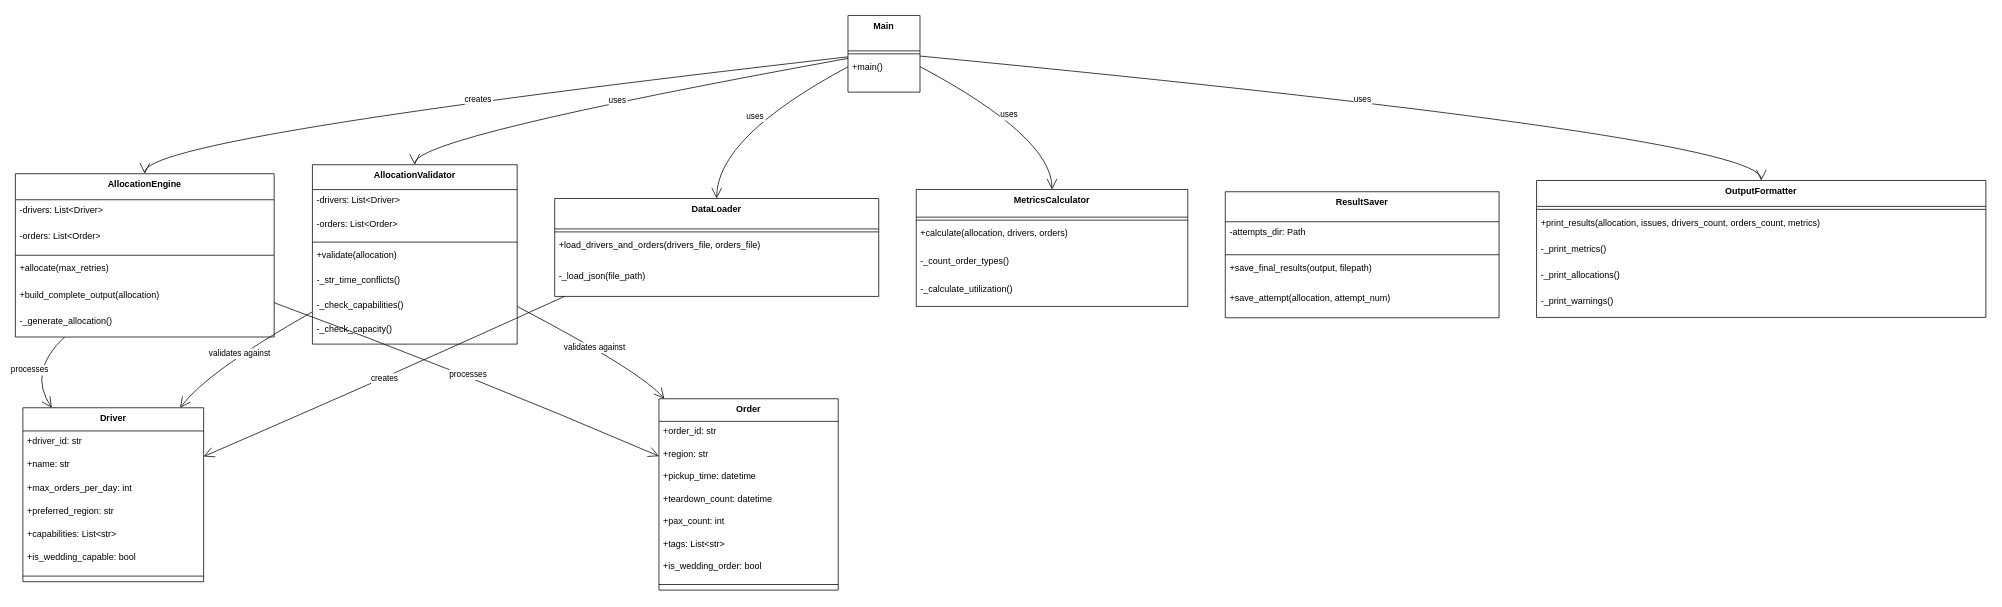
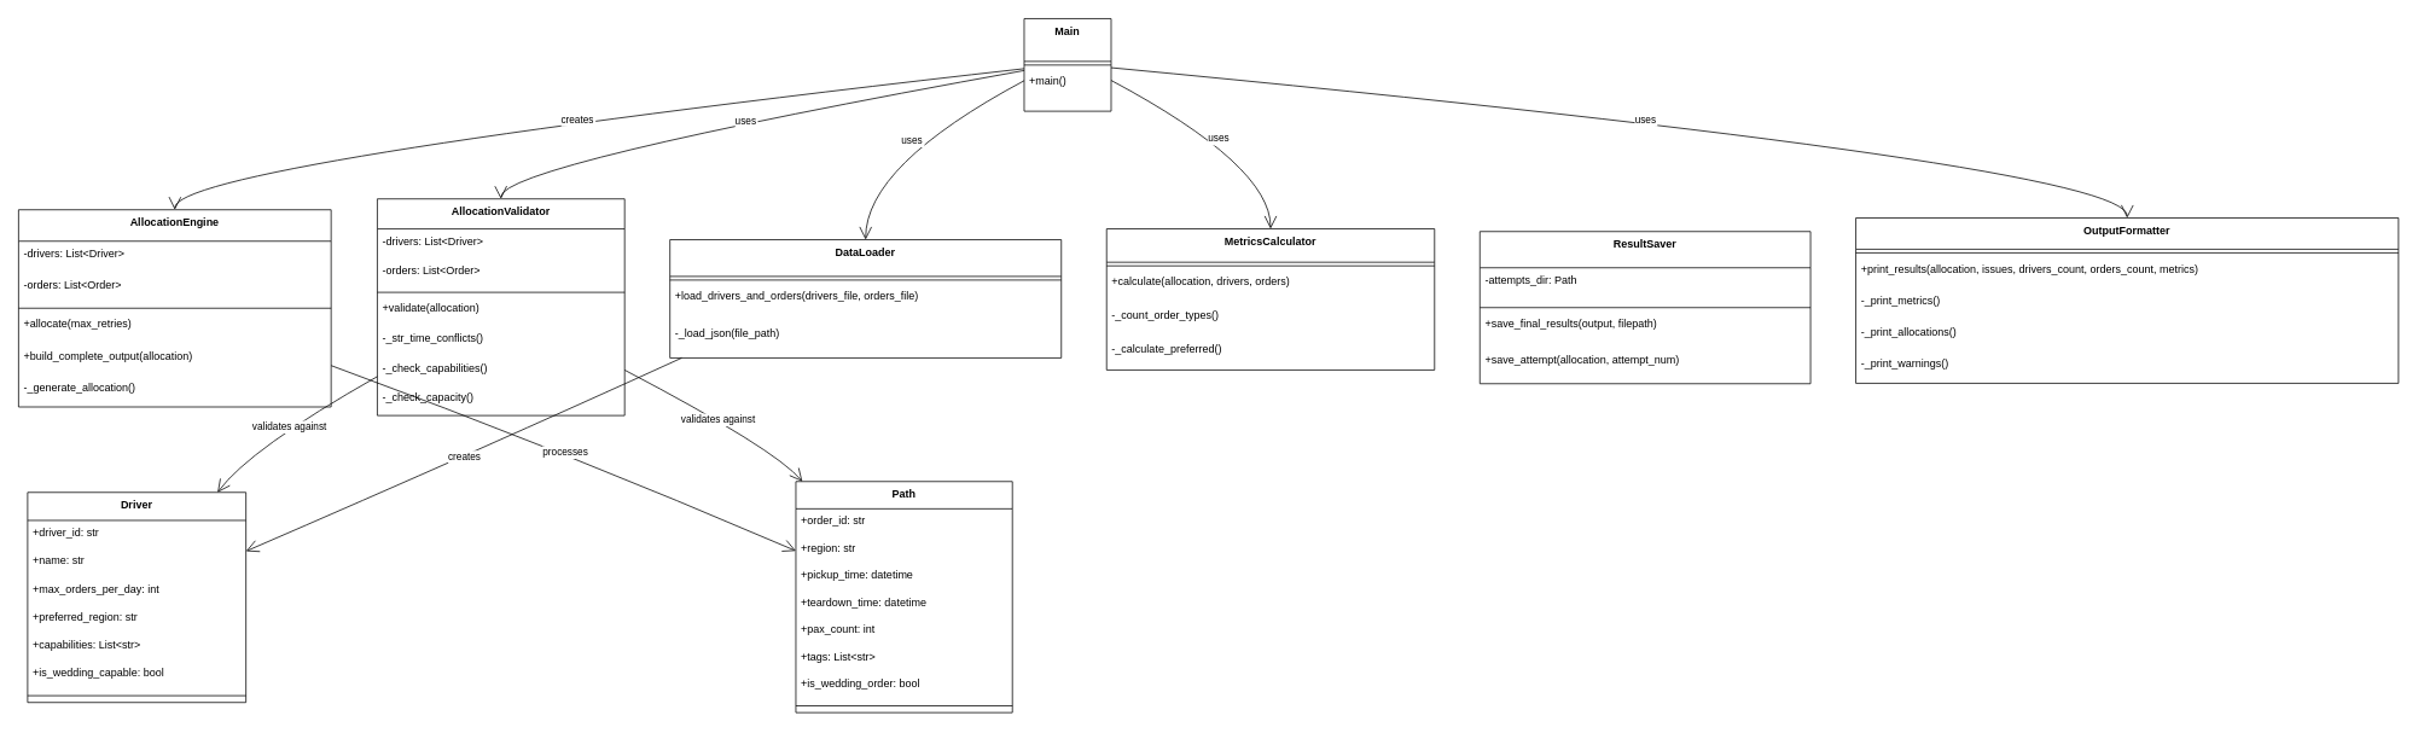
  <mxCell id="0" />
  <mxCell id="1" parent="0" />
  <mxCell id="2" value="Main" style="swimlane;fontStyle=1;align=center;verticalAlign=top;childLayout=stackLayout;horizontal=1;startSize=47.2;horizontalStack=0;resizeParent=1;resizeParentMax=0;resizeLast=0;collapsible=0;marginBottom=0;" vertex="1" parent="1"><mxGeometry x="1130" y="20" width="96" height="102.2" as="geometry" /></mxCell>
  <mxCell id="3" style="line;strokeWidth=1;fillColor=none;align=left;verticalAlign=middle;spacingTop=-1;spacingLeft=3;spacingRight=3;rotatable=0;labelPosition=right;points=[];portConstraint=eastwest;strokeColor=inherit;" vertex="1" parent="2"><mxGeometry y="47.2" width="96" height="8" as="geometry" /></mxCell>
  <mxCell id="4" value="+main()" style="text;strokeColor=none;fillColor=none;align=left;verticalAlign=top;spacingLeft=4;spacingRight=4;overflow=hidden;rotatable=0;points=[[0,0.5],[1,0.5]];portConstraint=eastwest;" vertex="1" parent="2"><mxGeometry y="55.2" width="96" height="47" as="geometry" /></mxCell>
  <mxCell id="5" value="DataLoader" style="swimlane;fontStyle=1;align=center;verticalAlign=top;childLayout=stackLayout;horizontal=1;startSize=40.571;horizontalStack=0;resizeParent=1;resizeParentMax=0;resizeLast=0;collapsible=0;marginBottom=0;" vertex="1" parent="1"><mxGeometry x="739" y="264" width="432" height="130.571" as="geometry" /></mxCell>
  <mxCell id="6" style="line;strokeWidth=1;fillColor=none;align=left;verticalAlign=middle;spacingTop=-1;spacingLeft=3;spacingRight=3;rotatable=0;labelPosition=right;points=[];portConstraint=eastwest;strokeColor=inherit;" vertex="1" parent="5"><mxGeometry y="40.571" width="432" height="8" as="geometry" /></mxCell>
  <mxCell id="7" value="+load_drivers_and_orders(drivers_file, orders_file)" style="text;strokeColor=none;fillColor=none;align=left;verticalAlign=top;spacingLeft=4;spacingRight=4;overflow=hidden;rotatable=0;points=[[0,0.5],[1,0.5]];portConstraint=eastwest;" vertex="1" parent="5"><mxGeometry y="48.571" width="432" height="41" as="geometry" /></mxCell>
  <mxCell id="8" value="-_load_json(file_path)" style="text;strokeColor=none;fillColor=none;align=left;verticalAlign=top;spacingLeft=4;spacingRight=4;overflow=hidden;rotatable=0;points=[[0,0.5],[1,0.5]];portConstraint=eastwest;" vertex="1" parent="5"><mxGeometry y="89.571" width="432" height="41" as="geometry" /></mxCell>
  <mxCell id="9" value="AllocationEngine" style="swimlane;fontStyle=1;align=center;verticalAlign=top;childLayout=stackLayout;horizontal=1;startSize=34.667;horizontalStack=0;resizeParent=1;resizeParentMax=0;resizeLast=0;collapsible=0;marginBottom=0;" vertex="1" parent="1"><mxGeometry x="20" y="231" width="345" height="217.667" as="geometry" /></mxCell>
  <mxCell id="10" value="-drivers: List&lt;Driver&gt;" style="text;strokeColor=none;fillColor=none;align=left;verticalAlign=top;spacingLeft=4;spacingRight=4;overflow=hidden;rotatable=0;points=[[0,0.5],[1,0.5]];portConstraint=eastwest;" vertex="1" parent="9"><mxGeometry y="34.667" width="345" height="35" as="geometry" /></mxCell>
  <mxCell id="11" value="-orders: List&lt;Order&gt;" style="text;strokeColor=none;fillColor=none;align=left;verticalAlign=top;spacingLeft=4;spacingRight=4;overflow=hidden;rotatable=0;points=[[0,0.5],[1,0.5]];portConstraint=eastwest;" vertex="1" parent="9"><mxGeometry y="69.667" width="345" height="35" as="geometry" /></mxCell>
  <mxCell id="12" style="line;strokeWidth=1;fillColor=none;align=left;verticalAlign=middle;spacingTop=-1;spacingLeft=3;spacingRight=3;rotatable=0;labelPosition=right;points=[];portConstraint=eastwest;strokeColor=inherit;" vertex="1" parent="9"><mxGeometry y="104.667" width="345" height="8" as="geometry" /></mxCell>
  <mxCell id="13" value="+allocate(max_retries)" style="text;strokeColor=none;fillColor=none;align=left;verticalAlign=top;spacingLeft=4;spacingRight=4;overflow=hidden;rotatable=0;points=[[0,0.5],[1,0.5]];portConstraint=eastwest;" vertex="1" parent="9"><mxGeometry y="112.667" width="345" height="35" as="geometry" /></mxCell>
  <mxCell id="14" value="+build_complete_output(allocation)" style="text;strokeColor=none;fillColor=none;align=left;verticalAlign=top;spacingLeft=4;spacingRight=4;overflow=hidden;rotatable=0;points=[[0,0.5],[1,0.5]];portConstraint=eastwest;" vertex="1" parent="9"><mxGeometry y="147.667" width="345" height="35" as="geometry" /></mxCell>
  <mxCell id="15" value="-_generate_allocation()" style="text;strokeColor=none;fillColor=none;align=left;verticalAlign=top;spacingLeft=4;spacingRight=4;overflow=hidden;rotatable=0;points=[[0,0.5],[1,0.5]];portConstraint=eastwest;" vertex="1" parent="9"><mxGeometry y="182.667" width="345" height="35" as="geometry" /></mxCell>
  <mxCell id="16" value="AllocationValidator" style="swimlane;fontStyle=1;align=center;verticalAlign=top;childLayout=stackLayout;horizontal=1;startSize=33.143;horizontalStack=0;resizeParent=1;resizeParentMax=0;resizeLast=0;collapsible=0;marginBottom=0;" vertex="1" parent="1"><mxGeometry x="416" y="219" width="273" height="239.143" as="geometry" /></mxCell>
  <mxCell id="17" value="-drivers: List&lt;Driver&gt;" style="text;strokeColor=none;fillColor=none;align=left;verticalAlign=top;spacingLeft=4;spacingRight=4;overflow=hidden;rotatable=0;points=[[0,0.5],[1,0.5]];portConstraint=eastwest;" vertex="1" parent="16"><mxGeometry y="33.143" width="273" height="33" as="geometry" /></mxCell>
  <mxCell id="18" value="-orders: List&lt;Order&gt;" style="text;strokeColor=none;fillColor=none;align=left;verticalAlign=top;spacingLeft=4;spacingRight=4;overflow=hidden;rotatable=0;points=[[0,0.5],[1,0.5]];portConstraint=eastwest;" vertex="1" parent="16"><mxGeometry y="66.143" width="273" height="33" as="geometry" /></mxCell>
  <mxCell id="19" style="line;strokeWidth=1;fillColor=none;align=left;verticalAlign=middle;spacingTop=-1;spacingLeft=3;spacingRight=3;rotatable=0;labelPosition=right;points=[];portConstraint=eastwest;strokeColor=inherit;" vertex="1" parent="16"><mxGeometry y="99.143" width="273" height="8" as="geometry" /></mxCell>
  <mxCell id="20" value="+validate(allocation)" style="text;strokeColor=none;fillColor=none;align=left;verticalAlign=top;spacingLeft=4;spacingRight=4;overflow=hidden;rotatable=0;points=[[0,0.5],[1,0.5]];portConstraint=eastwest;" vertex="1" parent="16"><mxGeometry y="107.143" width="273" height="33" as="geometry" /></mxCell>
  <mxCell id="21" value="-_str_time_conflicts()" style="text;strokeColor=none;fillColor=none;align=left;verticalAlign=top;spacingLeft=4;spacingRight=4;overflow=hidden;rotatable=0;points=[[0,0.5],[1,0.5]];portConstraint=eastwest;" vertex="1" parent="16"><mxGeometry y="140.143" width="273" height="33" as="geometry" /></mxCell>
  <mxCell id="22" value="-_check_capabilities()" style="text;strokeColor=none;fillColor=none;align=left;verticalAlign=top;spacingLeft=4;spacingRight=4;overflow=hidden;rotatable=0;points=[[0,0.5],[1,0.5]];portConstraint=eastwest;" vertex="1" parent="16"><mxGeometry y="173.143" width="273" height="33" as="geometry" /></mxCell>
  <mxCell id="23" value="-_check_capacity()" style="text;strokeColor=none;fillColor=none;align=left;verticalAlign=top;spacingLeft=4;spacingRight=4;overflow=hidden;rotatable=0;points=[[0,0.5],[1,0.5]];portConstraint=eastwest;" vertex="1" parent="16"><mxGeometry y="206.143" width="273" height="33" as="geometry" /></mxCell>
  <mxCell id="24" value="MetricsCalculator" style="swimlane;fontStyle=1;align=center;verticalAlign=top;childLayout=stackLayout;horizontal=1;startSize=36.889;horizontalStack=0;resizeParent=1;resizeParentMax=0;resizeLast=0;collapsible=0;marginBottom=0;" vertex="1" parent="1"><mxGeometry x="1221" y="252" width="362" height="155.889" as="geometry" /></mxCell>
  <mxCell id="25" style="line;strokeWidth=1;fillColor=none;align=left;verticalAlign=middle;spacingTop=-1;spacingLeft=3;spacingRight=3;rotatable=0;labelPosition=right;points=[];portConstraint=eastwest;strokeColor=inherit;" vertex="1" parent="24"><mxGeometry y="36.889" width="362" height="8" as="geometry" /></mxCell>
  <mxCell id="26" value="+calculate(allocation, drivers, orders)" style="text;strokeColor=none;fillColor=none;align=left;verticalAlign=top;spacingLeft=4;spacingRight=4;overflow=hidden;rotatable=0;points=[[0,0.5],[1,0.5]];portConstraint=eastwest;" vertex="1" parent="24"><mxGeometry y="44.889" width="362" height="37" as="geometry" /></mxCell>
  <mxCell id="27" value="-_count_order_types()" style="text;strokeColor=none;fillColor=none;align=left;verticalAlign=top;spacingLeft=4;spacingRight=4;overflow=hidden;rotatable=0;points=[[0,0.5],[1,0.5]];portConstraint=eastwest;" vertex="1" parent="24"><mxGeometry y="81.889" width="362" height="37" as="geometry" /></mxCell>
- <mxCell id="28" value="-_calculate_utilization()" style="text;strokeColor=none;fillColor=none;align=left;verticalAlign=top;spacingLeft=4;spacingRight=4;overflow=hidden;rotatable=0;points=[[0,0.5],[1,0.5]];portConstraint=eastwest;" vertex="1" parent="24"><mxGeometry y="118.889" width="362" height="37" as="geometry" /></mxCell>
+ <mxCell id="28" value="-_calculate_preferred()" style="text;strokeColor=none;fillColor=none;align=left;verticalAlign=top;spacingLeft=4;spacingRight=4;overflow=hidden;rotatable=0;points=[[0,0.5],[1,0.5]];portConstraint=eastwest;" vertex="1" parent="24"><mxGeometry y="118.889" width="362" height="37" as="geometry" /></mxCell>
  <mxCell id="29" value="ResultSaver" style="swimlane;fontStyle=1;align=center;verticalAlign=top;childLayout=stackLayout;horizontal=1;startSize=40;horizontalStack=0;resizeParent=1;resizeParentMax=0;resizeLast=0;collapsible=0;marginBottom=0;" vertex="1" parent="1"><mxGeometry x="1633" y="255" width="365" height="168" as="geometry" /></mxCell>
  <mxCell id="30" value="-attempts_dir: Path" style="text;strokeColor=none;fillColor=none;align=left;verticalAlign=top;spacingLeft=4;spacingRight=4;overflow=hidden;rotatable=0;points=[[0,0.5],[1,0.5]];portConstraint=eastwest;" vertex="1" parent="29"><mxGeometry y="40" width="365" height="40" as="geometry" /></mxCell>
  <mxCell id="31" style="line;strokeWidth=1;fillColor=none;align=left;verticalAlign=middle;spacingTop=-1;spacingLeft=3;spacingRight=3;rotatable=0;labelPosition=right;points=[];portConstraint=eastwest;strokeColor=inherit;" vertex="1" parent="29"><mxGeometry y="80" width="365" height="8" as="geometry" /></mxCell>
  <mxCell id="32" value="+save_final_results(output, filepath)" style="text;strokeColor=none;fillColor=none;align=left;verticalAlign=top;spacingLeft=4;spacingRight=4;overflow=hidden;rotatable=0;points=[[0,0.5],[1,0.5]];portConstraint=eastwest;" vertex="1" parent="29"><mxGeometry y="88" width="365" height="40" as="geometry" /></mxCell>
  <mxCell id="33" value="+save_attempt(allocation, attempt_num)" style="text;strokeColor=none;fillColor=none;align=left;verticalAlign=top;spacingLeft=4;spacingRight=4;overflow=hidden;rotatable=0;points=[[0,0.5],[1,0.5]];portConstraint=eastwest;" vertex="1" parent="29"><mxGeometry y="128" width="365" height="40" as="geometry" /></mxCell>
  <mxCell id="34" value="OutputFormatter" style="swimlane;fontStyle=1;align=center;verticalAlign=top;childLayout=stackLayout;horizontal=1;startSize=34.545;horizontalStack=0;resizeParent=1;resizeParentMax=0;resizeLast=0;collapsible=0;marginBottom=0;" vertex="1" parent="1"><mxGeometry x="2048" y="240" width="599" height="182.545" as="geometry" /></mxCell>
  <mxCell id="35" style="line;strokeWidth=1;fillColor=none;align=left;verticalAlign=middle;spacingTop=-1;spacingLeft=3;spacingRight=3;rotatable=0;labelPosition=right;points=[];portConstraint=eastwest;strokeColor=inherit;" vertex="1" parent="34"><mxGeometry y="34.545" width="599" height="8" as="geometry" /></mxCell>
  <mxCell id="36" value="+print_results(allocation, issues, drivers_count, orders_count, metrics)" style="text;strokeColor=none;fillColor=none;align=left;verticalAlign=top;spacingLeft=4;spacingRight=4;overflow=hidden;rotatable=0;points=[[0,0.5],[1,0.5]];portConstraint=eastwest;" vertex="1" parent="34"><mxGeometry y="42.545" width="599" height="35" as="geometry" /></mxCell>
  <mxCell id="37" value="-_print_metrics()" style="text;strokeColor=none;fillColor=none;align=left;verticalAlign=top;spacingLeft=4;spacingRight=4;overflow=hidden;rotatable=0;points=[[0,0.5],[1,0.5]];portConstraint=eastwest;" vertex="1" parent="34"><mxGeometry y="77.545" width="599" height="35" as="geometry" /></mxCell>
  <mxCell id="38" value="-_print_allocations()" style="text;strokeColor=none;fillColor=none;align=left;verticalAlign=top;spacingLeft=4;spacingRight=4;overflow=hidden;rotatable=0;points=[[0,0.5],[1,0.5]];portConstraint=eastwest;" vertex="1" parent="34"><mxGeometry y="112.545" width="599" height="35" as="geometry" /></mxCell>
  <mxCell id="39" value="-_print_warnings()" style="text;strokeColor=none;fillColor=none;align=left;verticalAlign=top;spacingLeft=4;spacingRight=4;overflow=hidden;rotatable=0;points=[[0,0.5],[1,0.5]];portConstraint=eastwest;" vertex="1" parent="34"><mxGeometry y="147.545" width="599" height="35" as="geometry" /></mxCell>
  <mxCell id="40" value="Driver" style="swimlane;fontStyle=1;align=center;verticalAlign=top;childLayout=stackLayout;horizontal=1;startSize=30.933;horizontalStack=0;resizeParent=1;resizeParentMax=0;resizeLast=0;collapsible=0;marginBottom=0;" vertex="1" parent="1"><mxGeometry x="30" y="543" width="241" height="231.933" as="geometry" /></mxCell>
  <mxCell id="41" value="+driver_id: str" style="text;strokeColor=none;fillColor=none;align=left;verticalAlign=top;spacingLeft=4;spacingRight=4;overflow=hidden;rotatable=0;points=[[0,0.5],[1,0.5]];portConstraint=eastwest;" vertex="1" parent="40"><mxGeometry y="30.933" width="241" height="31" as="geometry" /></mxCell>
  <mxCell id="42" value="+name: str" style="text;strokeColor=none;fillColor=none;align=left;verticalAlign=top;spacingLeft=4;spacingRight=4;overflow=hidden;rotatable=0;points=[[0,0.5],[1,0.5]];portConstraint=eastwest;" vertex="1" parent="40"><mxGeometry y="61.933" width="241" height="31" as="geometry" /></mxCell>
  <mxCell id="43" value="+max_orders_per_day: int" style="text;strokeColor=none;fillColor=none;align=left;verticalAlign=top;spacingLeft=4;spacingRight=4;overflow=hidden;rotatable=0;points=[[0,0.5],[1,0.5]];portConstraint=eastwest;" vertex="1" parent="40"><mxGeometry y="92.933" width="241" height="31" as="geometry" /></mxCell>
  <mxCell id="44" value="+preferred_region: str" style="text;strokeColor=none;fillColor=none;align=left;verticalAlign=top;spacingLeft=4;spacingRight=4;overflow=hidden;rotatable=0;points=[[0,0.5],[1,0.5]];portConstraint=eastwest;" vertex="1" parent="40"><mxGeometry y="123.933" width="241" height="31" as="geometry" /></mxCell>
  <mxCell id="45" value="+capabilities: List&lt;str&gt;" style="text;strokeColor=none;fillColor=none;align=left;verticalAlign=top;spacingLeft=4;spacingRight=4;overflow=hidden;rotatable=0;points=[[0,0.5],[1,0.5]];portConstraint=eastwest;" vertex="1" parent="40"><mxGeometry y="154.933" width="241" height="31" as="geometry" /></mxCell>
  <mxCell id="46" value="+is_wedding_capable: bool" style="text;strokeColor=none;fillColor=none;align=left;verticalAlign=top;spacingLeft=4;spacingRight=4;overflow=hidden;rotatable=0;points=[[0,0.5],[1,0.5]];portConstraint=eastwest;" vertex="1" parent="40"><mxGeometry y="185.933" width="241" height="31" as="geometry" /></mxCell>
  <mxCell id="47" style="line;strokeWidth=1;fillColor=none;align=left;verticalAlign=middle;spacingTop=-1;spacingLeft=3;spacingRight=3;rotatable=0;labelPosition=right;points=[];portConstraint=eastwest;strokeColor=inherit;" vertex="1" parent="40"><mxGeometry y="216.933" width="241" height="15" as="geometry" /></mxCell>
- <mxCell id="48" value="Order" style="swimlane;fontStyle=1;align=center;verticalAlign=top;childLayout=stackLayout;horizontal=1;startSize=30.118;horizontalStack=0;resizeParent=1;resizeParentMax=0;resizeLast=0;collapsible=0;marginBottom=0;" vertex="1" parent="1"><mxGeometry x="878" y="531" width="239" height="255.118" as="geometry" /></mxCell>
+ <mxCell id="48" value="Path" style="swimlane;fontStyle=1;align=center;verticalAlign=top;childLayout=stackLayout;horizontal=1;startSize=30.118;horizontalStack=0;resizeParent=1;resizeParentMax=0;resizeLast=0;collapsible=0;marginBottom=0;" vertex="1" parent="1"><mxGeometry x="878" y="531" width="239" height="255.118" as="geometry" /></mxCell>
  <mxCell id="49" value="+order_id: str" style="text;strokeColor=none;fillColor=none;align=left;verticalAlign=top;spacingLeft=4;spacingRight=4;overflow=hidden;rotatable=0;points=[[0,0.5],[1,0.5]];portConstraint=eastwest;" vertex="1" parent="48"><mxGeometry y="30.118" width="239" height="30" as="geometry" /></mxCell>
  <mxCell id="50" value="+region: str" style="text;strokeColor=none;fillColor=none;align=left;verticalAlign=top;spacingLeft=4;spacingRight=4;overflow=hidden;rotatable=0;points=[[0,0.5],[1,0.5]];portConstraint=eastwest;" vertex="1" parent="48"><mxGeometry y="60.118" width="239" height="30" as="geometry" /></mxCell>
  <mxCell id="51" value="+pickup_time: datetime" style="text;strokeColor=none;fillColor=none;align=left;verticalAlign=top;spacingLeft=4;spacingRight=4;overflow=hidden;rotatable=0;points=[[0,0.5],[1,0.5]];portConstraint=eastwest;" vertex="1" parent="48"><mxGeometry y="90.118" width="239" height="30" as="geometry" /></mxCell>
- <mxCell id="52" value="+teardown_count: datetime" style="text;strokeColor=none;fillColor=none;align=left;verticalAlign=top;spacingLeft=4;spacingRight=4;overflow=hidden;rotatable=0;points=[[0,0.5],[1,0.5]];portConstraint=eastwest;" vertex="1" parent="48"><mxGeometry y="120.118" width="239" height="30" as="geometry" /></mxCell>
+ <mxCell id="52" value="+teardown_time: datetime" style="text;strokeColor=none;fillColor=none;align=left;verticalAlign=top;spacingLeft=4;spacingRight=4;overflow=hidden;rotatable=0;points=[[0,0.5],[1,0.5]];portConstraint=eastwest;" vertex="1" parent="48"><mxGeometry y="120.118" width="239" height="30" as="geometry" /></mxCell>
  <mxCell id="53" value="+pax_count: int" style="text;strokeColor=none;fillColor=none;align=left;verticalAlign=top;spacingLeft=4;spacingRight=4;overflow=hidden;rotatable=0;points=[[0,0.5],[1,0.5]];portConstraint=eastwest;" vertex="1" parent="48"><mxGeometry y="150.118" width="239" height="30" as="geometry" /></mxCell>
  <mxCell id="54" value="+tags: List&lt;str&gt;" style="text;strokeColor=none;fillColor=none;align=left;verticalAlign=top;spacingLeft=4;spacingRight=4;overflow=hidden;rotatable=0;points=[[0,0.5],[1,0.5]];portConstraint=eastwest;" vertex="1" parent="48"><mxGeometry y="180.118" width="239" height="30" as="geometry" /></mxCell>
  <mxCell id="55" value="+is_wedding_order: bool" style="text;strokeColor=none;fillColor=none;align=left;verticalAlign=top;spacingLeft=4;spacingRight=4;overflow=hidden;rotatable=0;points=[[0,0.5],[1,0.5]];portConstraint=eastwest;" vertex="1" parent="48"><mxGeometry y="210.118" width="239" height="30" as="geometry" /></mxCell>
  <mxCell id="56" style="line;strokeWidth=1;fillColor=none;align=left;verticalAlign=middle;spacingTop=-1;spacingLeft=3;spacingRight=3;rotatable=0;labelPosition=right;points=[];portConstraint=eastwest;strokeColor=inherit;" vertex="1" parent="48"><mxGeometry y="240.118" width="239" height="15" as="geometry" /></mxCell>
  <mxCell id="57" value="uses" style="curved=1;startArrow=none;endArrow=open;endSize=12;exitX=0;exitY=0.67;entryX=0.5;entryY=0;rounded=0;" edge="1" parent="1" source="2" target="5"><mxGeometry relative="1" as="geometry"><Array as="points"><mxPoint x="955" y="182" /></Array></mxGeometry></mxCell>
  <mxCell id="58" value="creates" style="curved=1;startArrow=none;endArrow=open;endSize=12;exitX=0;exitY=0.54;entryX=0.5;entryY=0;rounded=0;" edge="1" parent="1" source="2" target="9"><mxGeometry relative="1" as="geometry"><Array as="points"><mxPoint x="193" y="182" /></Array></mxGeometry></mxCell>
  <mxCell id="59" value="uses" style="curved=1;startArrow=none;endArrow=open;endSize=12;exitX=0;exitY=0.56;entryX=0.5;entryY=0;rounded=0;" edge="1" parent="1" source="2" target="16"><mxGeometry relative="1" as="geometry"><Array as="points"><mxPoint x="552" y="182" /></Array></mxGeometry></mxCell>
  <mxCell id="60" value="uses" style="curved=1;startArrow=none;endArrow=open;endSize=12;exitX=1.01;exitY=0.67;entryX=0.5;entryY=0;rounded=0;" edge="1" parent="1" source="2" target="24"><mxGeometry relative="1" as="geometry"><Array as="points"><mxPoint x="1402" y="182" /></Array></mxGeometry></mxCell>
  <mxCell id="61" value="uses" style="curved=1;startArrow=none;endArrow=open;endSize=12;exitX=1.01;exitY=0.53;entryX=0.5;entryY=0;rounded=0;" edge="1" parent="1" source="2" target="34"><mxGeometry relative="1" as="geometry"><Array as="points"><mxPoint x="2348" y="182" /></Array></mxGeometry></mxCell>
- <mxCell id="62" value="processes" style="curved=1;startArrow=none;endArrow=open;endSize=12;exitX=0.19;exitY=1;entryX=0.16;entryY=0;rounded=0;" edge="1" parent="1" source="9" target="40"><mxGeometry relative="1" as="geometry"><Array as="points"><mxPoint x="36" y="495" /></Array></mxGeometry></mxCell>
  <mxCell id="63" value="processes" style="curved=1;startArrow=none;endArrow=open;endSize=12;exitX=1;exitY=0.79;entryX=0;entryY=0.3;rounded=0;" edge="1" parent="1" source="9" target="48"><mxGeometry relative="1" as="geometry"><Array as="points"><mxPoint x="616" y="495" /></Array></mxGeometry></mxCell>
  <mxCell id="64" value="validates against" style="curved=1;startArrow=none;endArrow=open;endSize=12;exitX=0;exitY=0.82;entryX=0.87;entryY=0;rounded=0;" edge="1" parent="1" source="16" target="40"><mxGeometry relative="1" as="geometry"><Array as="points"><mxPoint x="275" y="495" /></Array></mxGeometry></mxCell>
  <mxCell id="65" value="validates against" style="curved=1;startArrow=none;endArrow=open;endSize=12;exitX=1;exitY=0.79;entryX=0.03;entryY=0;rounded=0;" edge="1" parent="1" source="16" target="48"><mxGeometry relative="1" as="geometry"><Array as="points"><mxPoint x="855" y="495" /></Array></mxGeometry></mxCell>
  <mxCell id="66" value="creates" style="curved=1;startArrow=none;endArrow=open;endSize=12;exitX=0.03;exitY=1;entryX=1;entryY=0.28;rounded=0;" edge="1" parent="1" source="5" target="40"><mxGeometry relative="1" as="geometry"><Array as="points"><mxPoint x="532" y="495" /></Array></mxGeometry></mxCell>
